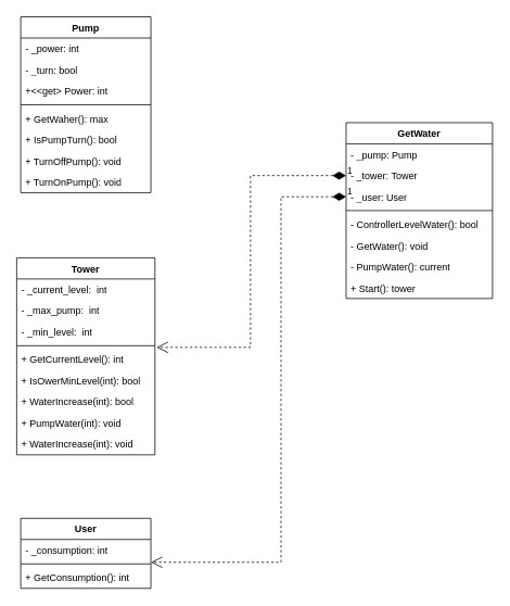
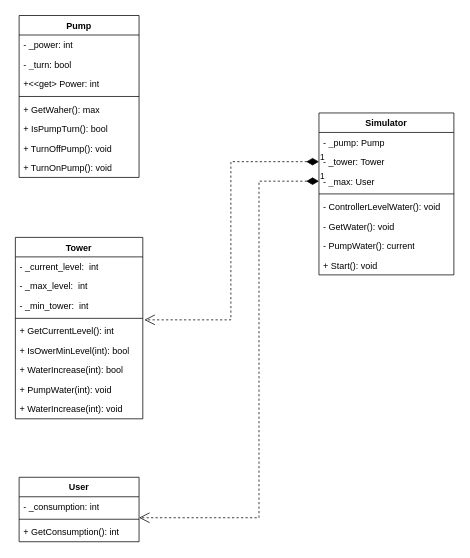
  <mxCell id="0" />
  <mxCell id="1" parent="0" />
  <mxCell id="2" value="User" style="swimlane;fontStyle=1;align=center;verticalAlign=top;childLayout=stackLayout;horizontal=1;startSize=26;horizontalStack=0;resizeParent=1;resizeParentMax=0;resizeLast=0;collapsible=1;marginBottom=0;whiteSpace=wrap;html=1;" vertex="1" parent="1"><mxGeometry x="25" y="636" width="160" height="86" as="geometry" /></mxCell>
  <mxCell id="3" value="- _consumption: int" style="text;strokeColor=none;fillColor=none;align=left;verticalAlign=top;spacingLeft=4;spacingRight=4;overflow=hidden;rotatable=0;points=[[0,0.5],[1,0.5]];portConstraint=eastwest;whiteSpace=wrap;html=1;" vertex="1" parent="2"><mxGeometry y="26" width="160" height="26" as="geometry" /></mxCell>
  <mxCell id="4" value="" style="line;strokeWidth=1;fillColor=none;align=left;verticalAlign=middle;spacingTop=-1;spacingLeft=3;spacingRight=3;rotatable=0;labelPosition=right;points=[];portConstraint=eastwest;strokeColor=inherit;" vertex="1" parent="2"><mxGeometry y="52" width="160" height="8" as="geometry" /></mxCell>
  <mxCell id="5" value="+ GetConsumption(): int&lt;br&gt;" style="text;strokeColor=none;fillColor=none;align=left;verticalAlign=top;spacingLeft=4;spacingRight=4;overflow=hidden;rotatable=0;points=[[0,0.5],[1,0.5]];portConstraint=eastwest;whiteSpace=wrap;html=1;" vertex="1" parent="2"><mxGeometry y="60" width="160" height="26" as="geometry" /></mxCell>
  <mxCell id="6" value="Pump" style="swimlane;fontStyle=1;align=center;verticalAlign=top;childLayout=stackLayout;horizontal=1;startSize=26;horizontalStack=0;resizeParent=1;resizeParentMax=0;resizeLast=0;collapsible=1;marginBottom=0;whiteSpace=wrap;html=1;" vertex="1" parent="1"><mxGeometry x="25" y="20" width="160" height="216" as="geometry" /></mxCell>
  <mxCell id="7" value="- _power: int" style="text;strokeColor=none;fillColor=none;align=left;verticalAlign=top;spacingLeft=4;spacingRight=4;overflow=hidden;rotatable=0;points=[[0,0.5],[1,0.5]];portConstraint=eastwest;whiteSpace=wrap;html=1;" vertex="1" parent="6"><mxGeometry y="26" width="160" height="26" as="geometry" /></mxCell>
  <mxCell id="8" value="- _turn: bool" style="text;strokeColor=none;fillColor=none;align=left;verticalAlign=top;spacingLeft=4;spacingRight=4;overflow=hidden;rotatable=0;points=[[0,0.5],[1,0.5]];portConstraint=eastwest;whiteSpace=wrap;html=1;" vertex="1" parent="6"><mxGeometry y="52" width="160" height="26" as="geometry" /></mxCell>
  <mxCell id="9" value="+&amp;lt;&amp;lt;get&amp;gt; Power: int" style="text;strokeColor=none;fillColor=none;align=left;verticalAlign=top;spacingLeft=4;spacingRight=4;overflow=hidden;rotatable=0;points=[[0,0.5],[1,0.5]];portConstraint=eastwest;whiteSpace=wrap;html=1;" vertex="1" parent="6"><mxGeometry y="78" width="160" height="26" as="geometry" /></mxCell>
  <mxCell id="10" value="" style="line;strokeWidth=1;fillColor=none;align=left;verticalAlign=middle;spacingTop=-1;spacingLeft=3;spacingRight=3;rotatable=0;labelPosition=right;points=[];portConstraint=eastwest;strokeColor=inherit;" vertex="1" parent="6"><mxGeometry y="104" width="160" height="8" as="geometry" /></mxCell>
  <mxCell id="11" value="+ GetWaher(): max" style="text;strokeColor=none;fillColor=none;align=left;verticalAlign=top;spacingLeft=4;spacingRight=4;overflow=hidden;rotatable=0;points=[[0,0.5],[1,0.5]];portConstraint=eastwest;whiteSpace=wrap;html=1;" vertex="1" parent="6"><mxGeometry y="112" width="160" height="26" as="geometry" /></mxCell>
  <mxCell id="12" value="+ IsPumpTurn(): bool" style="text;strokeColor=none;fillColor=none;align=left;verticalAlign=top;spacingLeft=4;spacingRight=4;overflow=hidden;rotatable=0;points=[[0,0.5],[1,0.5]];portConstraint=eastwest;whiteSpace=wrap;html=1;" vertex="1" parent="6"><mxGeometry y="138" width="160" height="26" as="geometry" /></mxCell>
  <mxCell id="13" value="+ TurnOffPump(): void" style="text;strokeColor=none;fillColor=none;align=left;verticalAlign=top;spacingLeft=4;spacingRight=4;overflow=hidden;rotatable=0;points=[[0,0.5],[1,0.5]];portConstraint=eastwest;whiteSpace=wrap;html=1;" vertex="1" parent="6"><mxGeometry y="164" width="160" height="26" as="geometry" /></mxCell>
  <mxCell id="14" value="+ TurnOnPump(): void" style="text;strokeColor=none;fillColor=none;align=left;verticalAlign=top;spacingLeft=4;spacingRight=4;overflow=hidden;rotatable=0;points=[[0,0.5],[1,0.5]];portConstraint=eastwest;whiteSpace=wrap;html=1;" vertex="1" parent="6"><mxGeometry y="190" width="160" height="26" as="geometry" /></mxCell>
  <mxCell id="15" value="Tower" style="swimlane;fontStyle=1;align=center;verticalAlign=top;childLayout=stackLayout;horizontal=1;startSize=26;horizontalStack=0;resizeParent=1;resizeParentMax=0;resizeLast=0;collapsible=1;marginBottom=0;whiteSpace=wrap;html=1;" vertex="1" parent="1"><mxGeometry x="20" y="316" width="170" height="242" as="geometry"><mxRectangle x="320" y="670" width="70" height="30" as="alternateBounds" /></mxGeometry></mxCell>
  <mxCell id="16" value="- _current_level:&amp;nbsp; int" style="text;strokeColor=none;fillColor=none;align=left;verticalAlign=top;spacingLeft=4;spacingRight=4;overflow=hidden;rotatable=0;points=[[0,0.5],[1,0.5]];portConstraint=eastwest;whiteSpace=wrap;html=1;" vertex="1" parent="15"><mxGeometry y="26" width="170" height="26" as="geometry" /></mxCell>
- <mxCell id="17" value="- _max_pump:&amp;nbsp; int" style="text;strokeColor=none;fillColor=none;align=left;verticalAlign=top;spacingLeft=4;spacingRight=4;overflow=hidden;rotatable=0;points=[[0,0.5],[1,0.5]];portConstraint=eastwest;whiteSpace=wrap;html=1;" vertex="1" parent="15"><mxGeometry y="52" width="170" height="26" as="geometry" /></mxCell>
- <mxCell id="18" value="- _min_level:&amp;nbsp; int" style="text;strokeColor=none;fillColor=none;align=left;verticalAlign=top;spacingLeft=4;spacingRight=4;overflow=hidden;rotatable=0;points=[[0,0.5],[1,0.5]];portConstraint=eastwest;whiteSpace=wrap;html=1;" vertex="1" parent="15"><mxGeometry y="78" width="170" height="26" as="geometry" /></mxCell>
+ <mxCell id="17" value="- _max_level:&amp;nbsp; int" style="text;strokeColor=none;fillColor=none;align=left;verticalAlign=top;spacingLeft=4;spacingRight=4;overflow=hidden;rotatable=0;points=[[0,0.5],[1,0.5]];portConstraint=eastwest;whiteSpace=wrap;html=1;" vertex="1" parent="15"><mxGeometry y="52" width="170" height="26" as="geometry" /></mxCell>
+ <mxCell id="18" value="- _min_tower:&amp;nbsp; int" style="text;strokeColor=none;fillColor=none;align=left;verticalAlign=top;spacingLeft=4;spacingRight=4;overflow=hidden;rotatable=0;points=[[0,0.5],[1,0.5]];portConstraint=eastwest;whiteSpace=wrap;html=1;" vertex="1" parent="15"><mxGeometry y="78" width="170" height="26" as="geometry" /></mxCell>
  <mxCell id="19" value="" style="line;strokeWidth=1;fillColor=none;align=left;verticalAlign=middle;spacingTop=-1;spacingLeft=3;spacingRight=3;rotatable=0;labelPosition=right;points=[];portConstraint=eastwest;strokeColor=inherit;" vertex="1" parent="15"><mxGeometry y="104" width="170" height="8" as="geometry" /></mxCell>
  <mxCell id="20" value="+ GetCurrentLevel(): int" style="text;strokeColor=none;fillColor=none;align=left;verticalAlign=top;spacingLeft=4;spacingRight=4;overflow=hidden;rotatable=0;points=[[0,0.5],[1,0.5]];portConstraint=eastwest;whiteSpace=wrap;html=1;" vertex="1" parent="15"><mxGeometry y="112" width="170" height="26" as="geometry" /></mxCell>
  <mxCell id="21" value="+ IsOwerMinLevel(int): bool" style="text;strokeColor=none;fillColor=none;align=left;verticalAlign=top;spacingLeft=4;spacingRight=4;overflow=hidden;rotatable=0;points=[[0,0.5],[1,0.5]];portConstraint=eastwest;whiteSpace=wrap;html=1;" vertex="1" parent="15"><mxGeometry y="138" width="170" height="26" as="geometry" /></mxCell>
  <mxCell id="22" value="+ WaterIncrease(int): bool" style="text;strokeColor=none;fillColor=none;align=left;verticalAlign=top;spacingLeft=4;spacingRight=4;overflow=hidden;rotatable=0;points=[[0,0.5],[1,0.5]];portConstraint=eastwest;whiteSpace=wrap;html=1;" vertex="1" parent="15"><mxGeometry y="164" width="170" height="26" as="geometry" /></mxCell>
  <mxCell id="23" value="+ PumpWater(int): void" style="text;strokeColor=none;fillColor=none;align=left;verticalAlign=top;spacingLeft=4;spacingRight=4;overflow=hidden;rotatable=0;points=[[0,0.5],[1,0.5]];portConstraint=eastwest;whiteSpace=wrap;html=1;" vertex="1" parent="15"><mxGeometry y="190" width="170" height="26" as="geometry" /></mxCell>
  <mxCell id="24" value="+ WaterIncrease(int): void" style="text;strokeColor=none;fillColor=none;align=left;verticalAlign=top;spacingLeft=4;spacingRight=4;overflow=hidden;rotatable=0;points=[[0,0.5],[1,0.5]];portConstraint=eastwest;whiteSpace=wrap;html=1;" vertex="1" parent="15"><mxGeometry y="216" width="170" height="26" as="geometry" /></mxCell>
- <mxCell id="25" value="GetWater" style="swimlane;fontStyle=1;align=center;verticalAlign=top;childLayout=stackLayout;horizontal=1;startSize=26;horizontalStack=0;resizeParent=1;resizeParentMax=0;resizeLast=0;collapsible=1;marginBottom=0;whiteSpace=wrap;html=1;" vertex="1" parent="1"><mxGeometry x="425" y="150" width="180" height="216" as="geometry" /></mxCell>
+ <mxCell id="25" value="Simulator" style="swimlane;fontStyle=1;align=center;verticalAlign=top;childLayout=stackLayout;horizontal=1;startSize=26;horizontalStack=0;resizeParent=1;resizeParentMax=0;resizeLast=0;collapsible=1;marginBottom=0;whiteSpace=wrap;html=1;" vertex="1" parent="1"><mxGeometry x="425" y="150" width="180" height="216" as="geometry" /></mxCell>
  <mxCell id="26" value="- _pump: Pump" style="text;strokeColor=none;fillColor=none;align=left;verticalAlign=top;spacingLeft=4;spacingRight=4;overflow=hidden;rotatable=0;points=[[0,0.5],[1,0.5]];portConstraint=eastwest;whiteSpace=wrap;html=1;" vertex="1" parent="25"><mxGeometry y="26" width="180" height="26" as="geometry" /></mxCell>
  <mxCell id="27" value="- _tower: Tower" style="text;strokeColor=none;fillColor=none;align=left;verticalAlign=top;spacingLeft=4;spacingRight=4;overflow=hidden;rotatable=0;points=[[0,0.5],[1,0.5]];portConstraint=eastwest;whiteSpace=wrap;html=1;" vertex="1" parent="25"><mxGeometry y="52" width="180" height="26" as="geometry" /></mxCell>
- <mxCell id="28" value="- _user: User" style="text;strokeColor=none;fillColor=none;align=left;verticalAlign=top;spacingLeft=4;spacingRight=4;overflow=hidden;rotatable=0;points=[[0,0.5],[1,0.5]];portConstraint=eastwest;whiteSpace=wrap;html=1;" vertex="1" parent="25"><mxGeometry y="78" width="180" height="26" as="geometry" /></mxCell>
+ <mxCell id="28" value="- _max: User" style="text;strokeColor=none;fillColor=none;align=left;verticalAlign=top;spacingLeft=4;spacingRight=4;overflow=hidden;rotatable=0;points=[[0,0.5],[1,0.5]];portConstraint=eastwest;whiteSpace=wrap;html=1;" vertex="1" parent="25"><mxGeometry y="78" width="180" height="26" as="geometry" /></mxCell>
  <mxCell id="29" value="" style="line;strokeWidth=1;fillColor=none;align=left;verticalAlign=middle;spacingTop=-1;spacingLeft=3;spacingRight=3;rotatable=0;labelPosition=right;points=[];portConstraint=eastwest;strokeColor=inherit;" vertex="1" parent="25"><mxGeometry y="104" width="180" height="8" as="geometry" /></mxCell>
- <mxCell id="30" value="- ControllerLevelWater(): bool" style="text;strokeColor=none;fillColor=none;align=left;verticalAlign=top;spacingLeft=4;spacingRight=4;overflow=hidden;rotatable=0;points=[[0,0.5],[1,0.5]];portConstraint=eastwest;whiteSpace=wrap;html=1;" vertex="1" parent="25"><mxGeometry y="112" width="180" height="26" as="geometry" /></mxCell>
+ <mxCell id="30" value="- ControllerLevelWater(): void" style="text;strokeColor=none;fillColor=none;align=left;verticalAlign=top;spacingLeft=4;spacingRight=4;overflow=hidden;rotatable=0;points=[[0,0.5],[1,0.5]];portConstraint=eastwest;whiteSpace=wrap;html=1;" vertex="1" parent="25"><mxGeometry y="112" width="180" height="26" as="geometry" /></mxCell>
  <mxCell id="31" value="- GetWater(): void" style="text;strokeColor=none;fillColor=none;align=left;verticalAlign=top;spacingLeft=4;spacingRight=4;overflow=hidden;rotatable=0;points=[[0,0.5],[1,0.5]];portConstraint=eastwest;whiteSpace=wrap;html=1;" vertex="1" parent="25"><mxGeometry y="138" width="180" height="26" as="geometry" /></mxCell>
  <mxCell id="32" value="- PumpWater(): current" style="text;strokeColor=none;fillColor=none;align=left;verticalAlign=top;spacingLeft=4;spacingRight=4;overflow=hidden;rotatable=0;points=[[0,0.5],[1,0.5]];portConstraint=eastwest;whiteSpace=wrap;html=1;" vertex="1" parent="25"><mxGeometry y="164" width="180" height="26" as="geometry" /></mxCell>
- <mxCell id="33" value="+ Start(): tower" style="text;strokeColor=none;fillColor=none;align=left;verticalAlign=top;spacingLeft=4;spacingRight=4;overflow=hidden;rotatable=0;points=[[0,0.5],[1,0.5]];portConstraint=eastwest;whiteSpace=wrap;html=1;" vertex="1" parent="25"><mxGeometry y="190" width="180" height="26" as="geometry" /></mxCell>
+ <mxCell id="33" value="+ Start(): void" style="text;strokeColor=none;fillColor=none;align=left;verticalAlign=top;spacingLeft=4;spacingRight=4;overflow=hidden;rotatable=0;points=[[0,0.5],[1,0.5]];portConstraint=eastwest;whiteSpace=wrap;html=1;" vertex="1" parent="25"><mxGeometry y="190" width="180" height="26" as="geometry" /></mxCell>
  <mxCell id="34" value="1" style="endArrow=open;html=1;endSize=12;startArrow=diamondThin;startSize=14;startFill=1;edgeStyle=orthogonalEdgeStyle;align=left;verticalAlign=bottom;rounded=0;exitX=0;exitY=0.5;exitDx=0;exitDy=0;entryX=1.012;entryY=-0.077;entryDx=0;entryDy=0;entryPerimeter=0;dashed=1;" edge="1" parent="1" source="27" target="20"><mxGeometry x="-1" y="3" relative="1" as="geometry"><mxPoint x="295" y="320" as="sourcePoint" /><mxPoint x="235" y="400" as="targetPoint" /></mxGeometry></mxCell>
  <mxCell id="35" value="1" style="endArrow=open;html=1;endSize=12;startArrow=diamondThin;startSize=14;startFill=1;edgeStyle=orthogonalEdgeStyle;align=left;verticalAlign=bottom;rounded=0;exitX=0;exitY=0.5;exitDx=0;exitDy=0;entryX=1;entryY=1.077;entryDx=0;entryDy=0;entryPerimeter=0;dashed=1;" edge="1" parent="1" source="28" target="3"><mxGeometry x="-1" y="3" relative="1" as="geometry"><mxPoint x="295" y="320" as="sourcePoint" /><mxPoint x="235" y="580" as="targetPoint" /><Array as="points"><mxPoint x="345" y="241" /><mxPoint x="345" y="690" /></Array></mxGeometry></mxCell>
